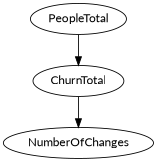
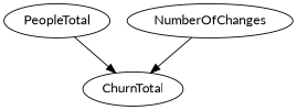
  digraph {
    fontname=Lato
    node [fontname=Lato]
    edge [fontname=Lato]
    PeopleTotal
    ChurnTotal
    NumberOfChanges
    PeopleTotal -> ChurnTotal
-   ChurnTotal -> NumberOfChanges
+   NumberOfChanges -> ChurnTotal
  }
